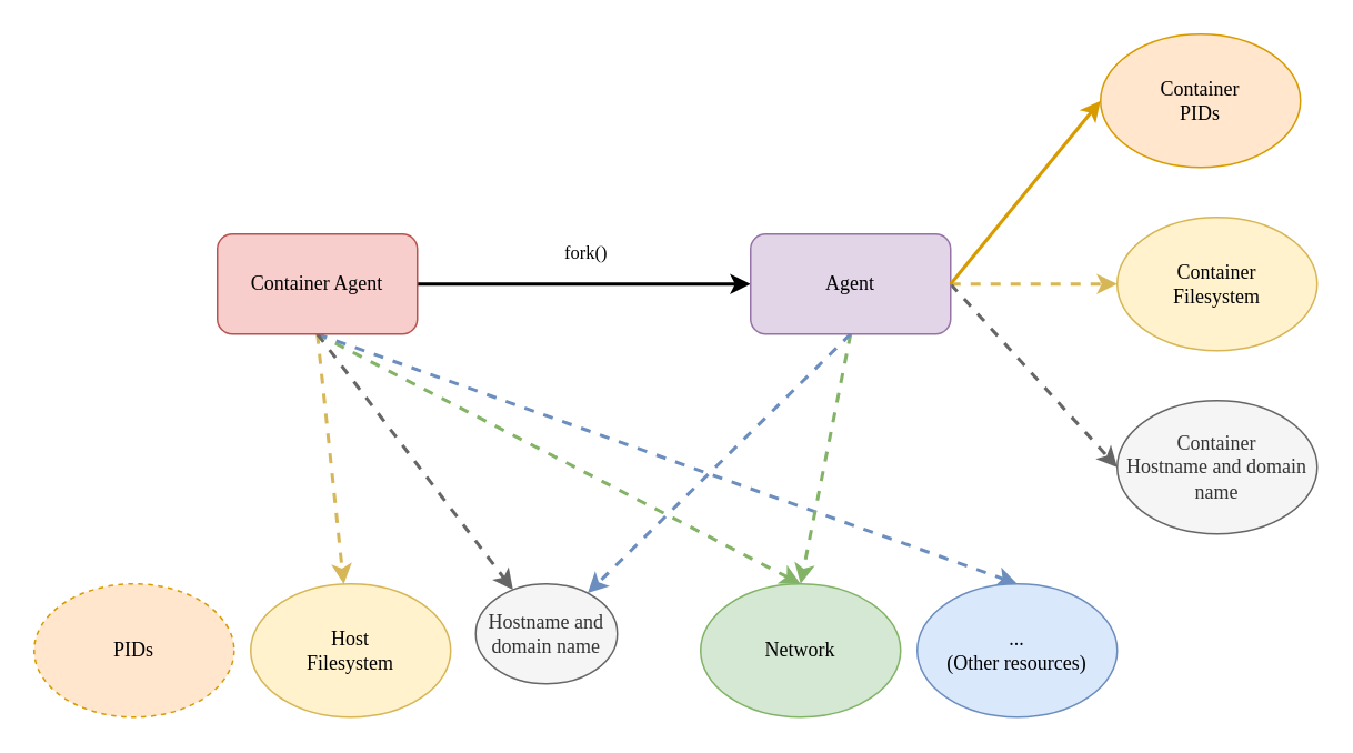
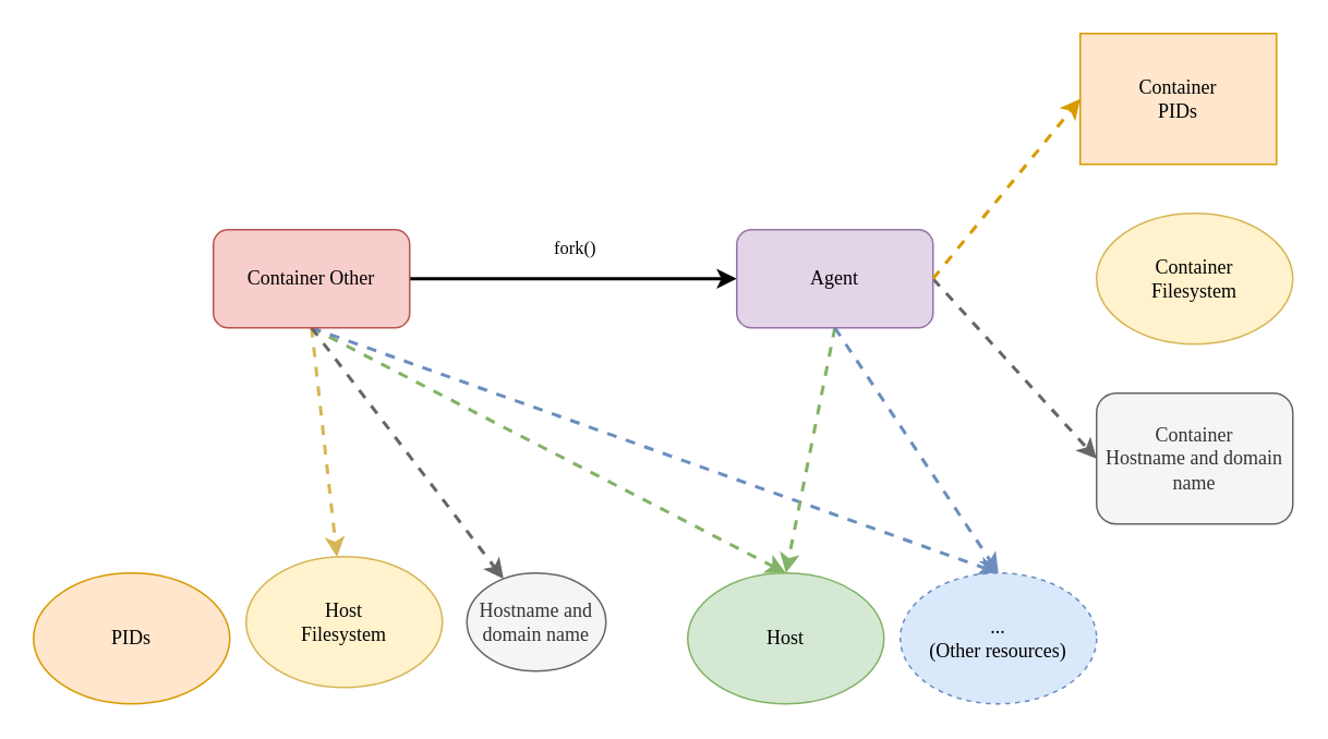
  <mxCell id="0" />
  <mxCell id="1" parent="0" />
  <mxCell id="2" style="edgeStyle=none;rounded=0;orthogonalLoop=1;jettySize=auto;html=1;exitX=0.5;exitY=1;exitDx=0;exitDy=0;dashed=1;strokeWidth=2;fillColor=#fff2cc;strokeColor=#d6b656;" parent="1" source="8" target="16" edge="1"><mxGeometry relative="1" as="geometry" /></mxCell>
  <mxCell id="3" style="edgeStyle=none;rounded=0;orthogonalLoop=1;jettySize=auto;html=1;exitX=0.5;exitY=1;exitDx=0;exitDy=0;entryX=0.5;entryY=0;entryDx=0;entryDy=0;dashed=1;strokeWidth=2;fillColor=#d5e8d4;strokeColor=#82b366;" parent="1" source="8" target="15" edge="1"><mxGeometry relative="1" as="geometry" /></mxCell>
  <mxCell id="4" style="edgeStyle=none;rounded=0;orthogonalLoop=1;jettySize=auto;html=1;exitX=0.5;exitY=1;exitDx=0;exitDy=0;entryX=0.5;entryY=0;entryDx=0;entryDy=0;dashed=1;strokeWidth=2;fillColor=#dae8fc;strokeColor=#6c8ebf;" parent="1" source="8" target="17" edge="1"><mxGeometry relative="1" as="geometry" /></mxCell>
  <mxCell id="5" style="edgeStyle=none;rounded=0;orthogonalLoop=1;jettySize=auto;html=1;exitX=1;exitY=0.5;exitDx=0;exitDy=0;entryX=0;entryY=0.5;entryDx=0;entryDy=0;strokeWidth=2;" parent="1" source="8" target="13" edge="1"><mxGeometry relative="1" as="geometry" /></mxCell>
  <mxCell id="6" value="&lt;font face=&quot;Comic Sans MS&quot;&gt;fork()&lt;/font&gt;" style="edgeLabel;html=1;align=center;verticalAlign=middle;resizable=0;points=[];" parent="5" vertex="1" connectable="0"><mxGeometry x="-0.252" y="-3" relative="1" as="geometry"><mxPoint x="25.71" y="-23" as="offset" /></mxGeometry></mxCell>
  <mxCell id="7" style="rounded=0;orthogonalLoop=1;jettySize=auto;html=1;exitX=0.5;exitY=1;exitDx=0;exitDy=0;strokeWidth=2;dashed=1;fillColor=#f5f5f5;strokeColor=#666666;" edge="1" parent="1" source="8" target="22"><mxGeometry relative="1" as="geometry" /></mxCell>
- <mxCell id="8" value="&lt;font face=&quot;Comic Sans MS&quot;&gt;Container Agent&lt;/font&gt;" style="rounded=1;whiteSpace=wrap;html=1;fillColor=#f8cecc;strokeColor=#b85450;" parent="1" vertex="1"><mxGeometry x="130" y="140" width="120" height="60" as="geometry" /></mxCell>
- <mxCell id="9" style="edgeStyle=none;rounded=0;orthogonalLoop=1;jettySize=auto;html=1;exitX=1;exitY=0.5;exitDx=0;exitDy=0;entryX=0;entryY=0.5;entryDx=0;entryDy=0;dashed=1;strokeWidth=2;fillColor=#fff2cc;strokeColor=#d6b656;" parent="1" source="13" target="19" edge="1"><mxGeometry relative="1" as="geometry" /></mxCell>
+ <mxCell id="8" value="&lt;font face=&quot;Comic Sans MS&quot;&gt;Container Other&lt;/font&gt;" style="rounded=1;whiteSpace=wrap;html=1;fillColor=#f8cecc;strokeColor=#b85450;" parent="1" vertex="1"><mxGeometry x="130" y="140" width="120" height="60" as="geometry" /></mxCell>
  <mxCell id="10" style="edgeStyle=none;rounded=0;orthogonalLoop=1;jettySize=auto;html=1;exitX=0.5;exitY=1;exitDx=0;exitDy=0;entryX=0.5;entryY=0;entryDx=0;entryDy=0;dashed=1;strokeWidth=2;fillColor=#d5e8d4;strokeColor=#82b366;" parent="1" source="13" target="15" edge="1"><mxGeometry relative="1" as="geometry" /></mxCell>
- <mxCell id="11" style="edgeStyle=none;rounded=0;orthogonalLoop=1;jettySize=auto;html=1;exitX=0.5;exitY=1;exitDx=0;exitDy=0;dashed=1;strokeWidth=2;fillColor=#dae8fc;strokeColor=#6c8ebf;" parent="1" source="13" target="22" edge="1"><mxGeometry relative="1" as="geometry" /></mxCell>
+ <mxCell id="11" style="edgeStyle=none;rounded=0;orthogonalLoop=1;jettySize=auto;html=1;exitX=0.5;exitY=1;exitDx=0;exitDy=0;entryX=0.5;entryY=0;entryDx=0;entryDy=0;dashed=1;strokeWidth=2;fillColor=#dae8fc;strokeColor=#6c8ebf;" parent="1" source="13" target="17" edge="1"><mxGeometry relative="1" as="geometry" /></mxCell>
  <mxCell id="12" style="edgeStyle=none;rounded=0;orthogonalLoop=1;jettySize=auto;html=1;exitX=1;exitY=0.5;exitDx=0;exitDy=0;entryX=0;entryY=0.5;entryDx=0;entryDy=0;dashed=1;strokeColor=#666666;strokeWidth=2;fillColor=#f5f5f5;" edge="1" parent="1" source="13" target="21"><mxGeometry relative="1" as="geometry" /></mxCell>
  <mxCell id="13" value="&lt;font face=&quot;Comic Sans MS&quot;&gt;Agent&lt;/font&gt;" style="rounded=1;whiteSpace=wrap;html=1;fillColor=#e1d5e7;strokeColor=#9673a6;" parent="1" vertex="1"><mxGeometry x="450" y="140" width="120" height="60" as="geometry" /></mxCell>
- <mxCell id="14" value="&lt;font face=&quot;Comic Sans MS&quot;&gt;PIDs&lt;/font&gt;" style="ellipse;whiteSpace=wrap;html=1;rounded=1;fillColor=#ffe6cc;strokeColor=#d79b00;dashed=1;" parent="1" vertex="1"><mxGeometry x="20" y="350" width="120" height="80" as="geometry" /></mxCell>
- <mxCell id="15" value="&lt;font face=&quot;Comic Sans MS&quot;&gt;Network&lt;/font&gt;" style="ellipse;whiteSpace=wrap;html=1;rounded=1;fillColor=#d5e8d4;strokeColor=#82b366;" parent="1" vertex="1"><mxGeometry x="420" y="350" width="120" height="80" as="geometry" /></mxCell>
- <mxCell id="16" value="&lt;font face=&quot;Comic Sans MS&quot;&gt;Host &lt;br&gt;Filesystem&lt;/font&gt;" style="ellipse;whiteSpace=wrap;html=1;rounded=1;fillColor=#fff2cc;strokeColor=#d6b656;" parent="1" vertex="1"><mxGeometry x="150" y="350" width="120" height="80" as="geometry" /></mxCell>
- <mxCell id="17" value="&lt;font face=&quot;Comic Sans MS&quot;&gt;... &lt;br&gt;(Other resources)&lt;/font&gt;" style="ellipse;whiteSpace=wrap;html=1;rounded=1;fillColor=#dae8fc;strokeColor=#6c8ebf;" parent="1" vertex="1"><mxGeometry x="550" y="350" width="120" height="80" as="geometry" /></mxCell>
- <mxCell id="18" style="orthogonalLoop=1;jettySize=auto;html=1;exitX=1;exitY=0.5;exitDx=0;exitDy=0;rounded=0;strokeWidth=2;dashed=0;fillColor=#ffe6cc;strokeColor=#d79b00;entryX=0;entryY=0.5;entryDx=0;entryDy=0;" parent="1" source="13" target="20" edge="1"><mxGeometry relative="1" as="geometry"><mxPoint x="210" y="270" as="sourcePoint" /><mxPoint x="110" y="360" as="targetPoint" /></mxGeometry></mxCell>
+ <mxCell id="14" value="&lt;font face=&quot;Comic Sans MS&quot;&gt;PIDs&lt;/font&gt;" style="ellipse;whiteSpace=wrap;html=1;rounded=1;fillColor=#ffe6cc;strokeColor=#d79b00;" parent="1" vertex="1"><mxGeometry x="20" y="350" width="120" height="80" as="geometry" /></mxCell>
+ <mxCell id="15" value="&lt;font face=&quot;Comic Sans MS&quot;&gt;Host&lt;/font&gt;" style="ellipse;whiteSpace=wrap;html=1;rounded=1;fillColor=#d5e8d4;strokeColor=#82b366;" parent="1" vertex="1"><mxGeometry x="420" y="350" width="120" height="80" as="geometry" /></mxCell>
+ <mxCell id="16" value="&lt;font face=&quot;Comic Sans MS&quot;&gt;Host &lt;br&gt;Filesystem&lt;/font&gt;" style="ellipse;whiteSpace=wrap;html=1;rounded=1;fillColor=#fff2cc;strokeColor=#d6b656;" parent="1" vertex="1"><mxGeometry x="150" y="340" width="120" height="80" as="geometry" /></mxCell>
+ <mxCell id="17" value="&lt;font face=&quot;Comic Sans MS&quot;&gt;... &lt;br&gt;(Other resources)&lt;/font&gt;" style="ellipse;whiteSpace=wrap;html=1;rounded=1;fillColor=#dae8fc;strokeColor=#6c8ebf;dashed=1;" parent="1" vertex="1"><mxGeometry x="550" y="350" width="120" height="80" as="geometry" /></mxCell>
+ <mxCell id="18" style="orthogonalLoop=1;jettySize=auto;html=1;exitX=1;exitY=0.5;exitDx=0;exitDy=0;rounded=0;strokeWidth=2;dashed=1;fillColor=#ffe6cc;strokeColor=#d79b00;entryX=0;entryY=0.5;entryDx=0;entryDy=0;" parent="1" source="13" target="20" edge="1"><mxGeometry relative="1" as="geometry"><mxPoint x="210" y="270" as="sourcePoint" /><mxPoint x="110" y="360" as="targetPoint" /></mxGeometry></mxCell>
  <mxCell id="19" value="&lt;font face=&quot;Comic Sans MS&quot;&gt;Container&lt;br&gt;Filesystem&lt;/font&gt;" style="ellipse;whiteSpace=wrap;html=1;rounded=1;fillColor=#fff2cc;strokeColor=#d6b656;" parent="1" vertex="1"><mxGeometry x="670" y="130" width="120" height="80" as="geometry" /></mxCell>
- <mxCell id="20" value="&lt;font face=&quot;Comic Sans MS&quot;&gt;Container&lt;br&gt;PIDs&lt;/font&gt;" style="ellipse;whiteSpace=wrap;html=1;rounded=1;fillColor=#ffe6cc;strokeColor=#d79b00;" parent="1" vertex="1"><mxGeometry x="660" y="20" width="120" height="80" as="geometry" /></mxCell>
- <mxCell id="21" value="&lt;font face=&quot;Comic Sans MS&quot;&gt;Container&lt;br&gt;&lt;/font&gt;&lt;span style=&quot;font-family: &amp;#34;comic sans ms&amp;#34;&quot;&gt;Hostname and domain name&lt;/span&gt;&lt;font face=&quot;Comic Sans MS&quot;&gt;&lt;br&gt;&lt;/font&gt;" style="ellipse;whiteSpace=wrap;html=1;rounded=1;fillColor=#f5f5f5;strokeColor=#666666;fontColor=#333333;" vertex="1" parent="1"><mxGeometry x="670" y="240" width="120" height="80" as="geometry" /></mxCell>
+ <mxCell id="20" value="&lt;font face=&quot;Comic Sans MS&quot;&gt;Container&lt;br&gt;PIDs&lt;/font&gt;" style="whiteSpace=wrap;html=1;fillColor=#ffe6cc;strokeColor=#d79b00;rounded=0;" parent="1" vertex="1"><mxGeometry x="660" y="20" width="120" height="80" as="geometry" /></mxCell>
+ <mxCell id="21" value="&lt;font face=&quot;Comic Sans MS&quot;&gt;Container&lt;br&gt;&lt;/font&gt;&lt;span style=&quot;font-family: &amp;#34;comic sans ms&amp;#34;&quot;&gt;Hostname and domain name&lt;/span&gt;&lt;font face=&quot;Comic Sans MS&quot;&gt;&lt;br&gt;&lt;/font&gt;" style="whiteSpace=wrap;html=1;fillColor=#f5f5f5;strokeColor=#666666;fontColor=#333333;rounded=1;" vertex="1" parent="1"><mxGeometry x="670" y="240" width="120" height="80" as="geometry" /></mxCell>
  <mxCell id="22" value="&lt;font face=&quot;Comic Sans MS&quot;&gt;Hostname and domain name&lt;/font&gt;" style="ellipse;whiteSpace=wrap;html=1;rounded=1;fillColor=#f5f5f5;strokeColor=#666666;fontColor=#333333;" vertex="1" parent="1"><mxGeometry x="285" y="350" width="85" height="60" as="geometry" /></mxCell>
